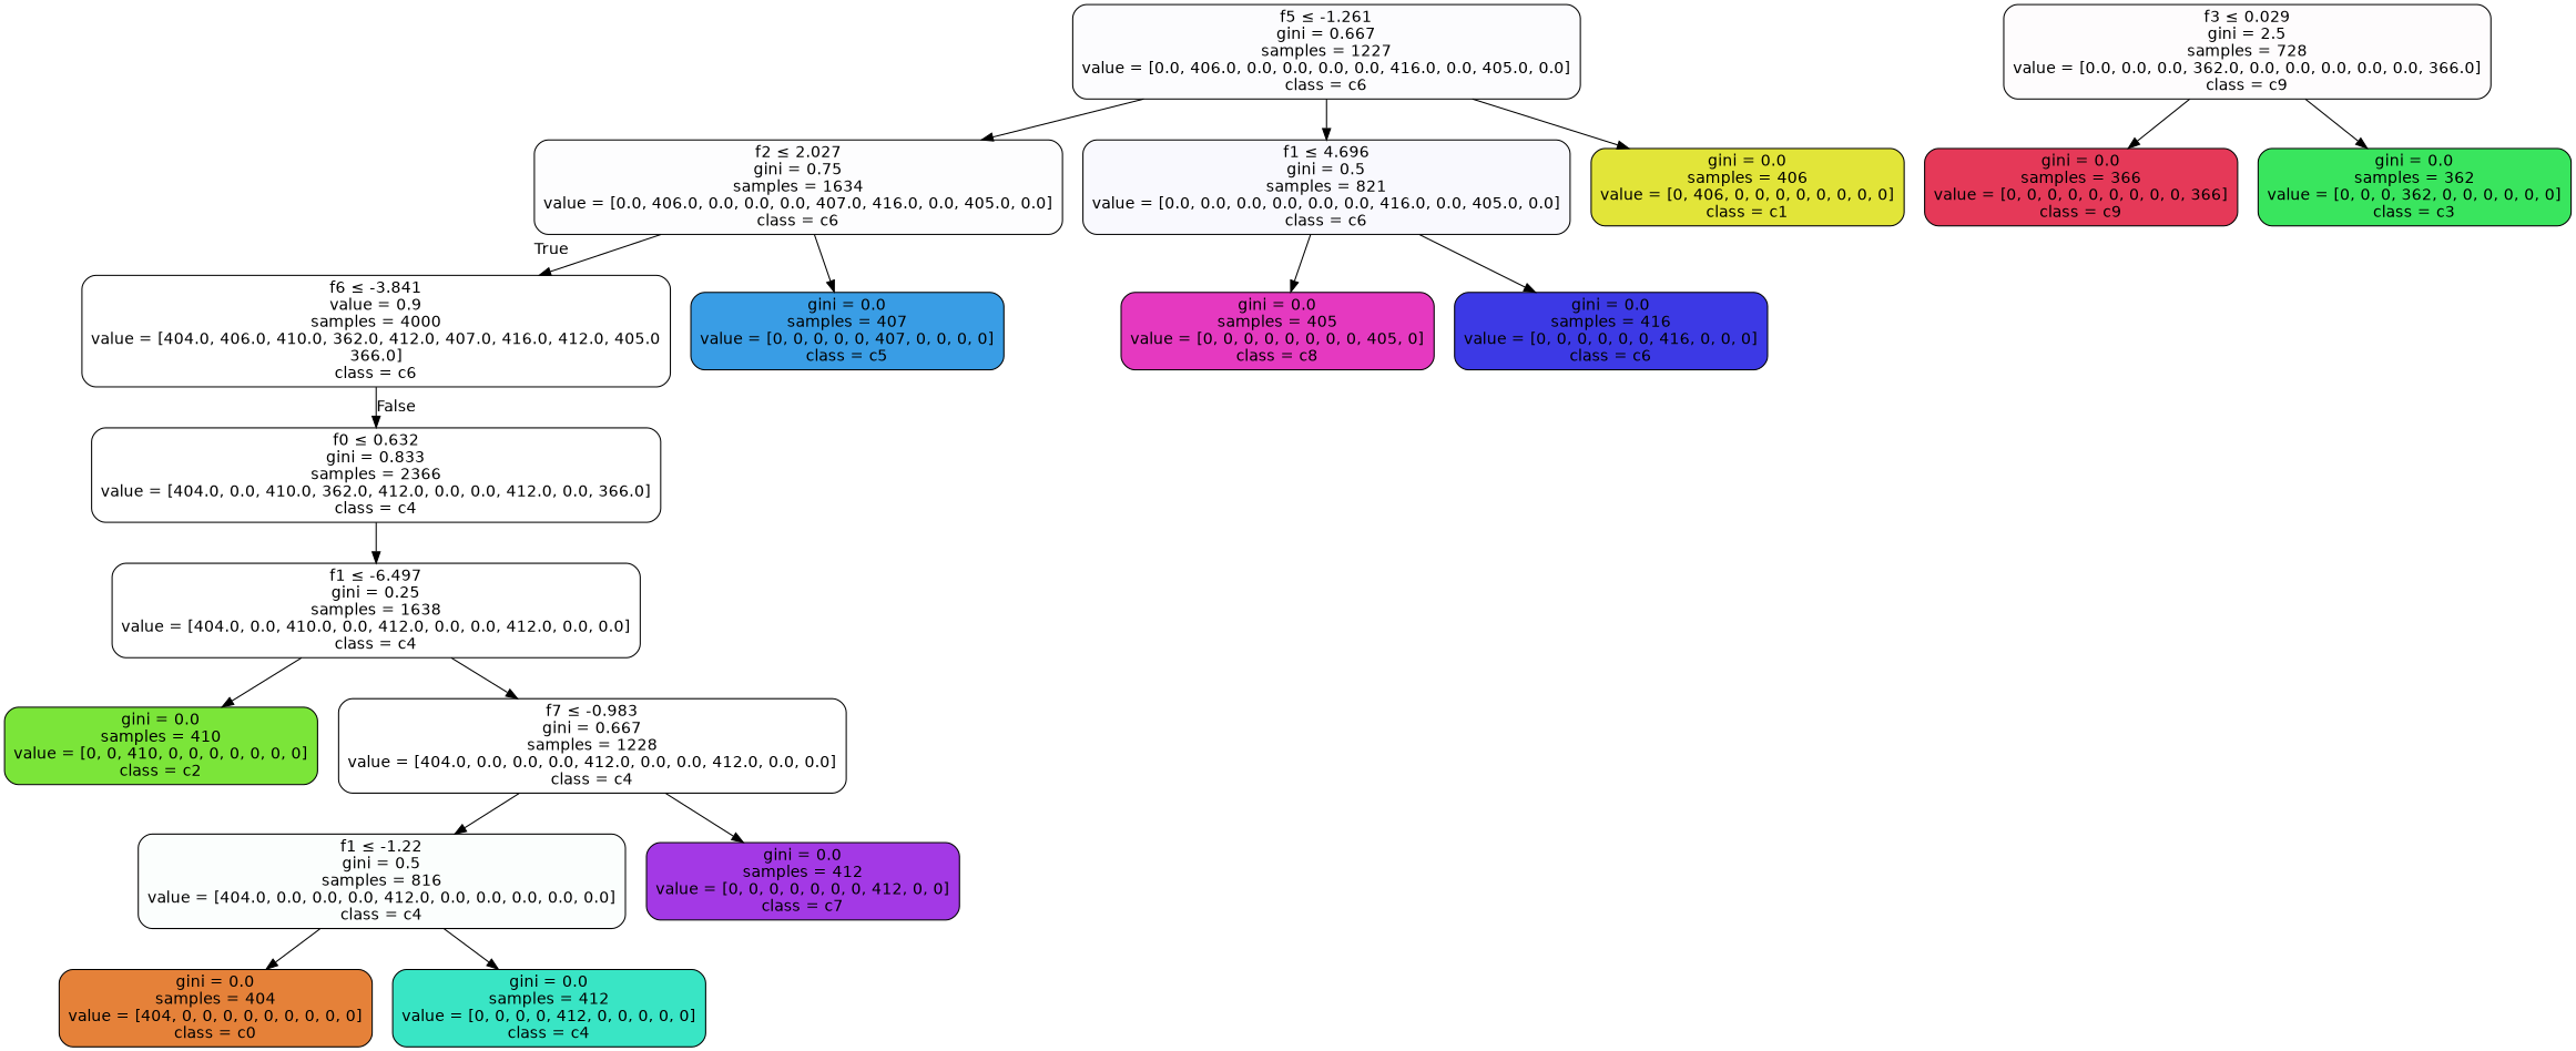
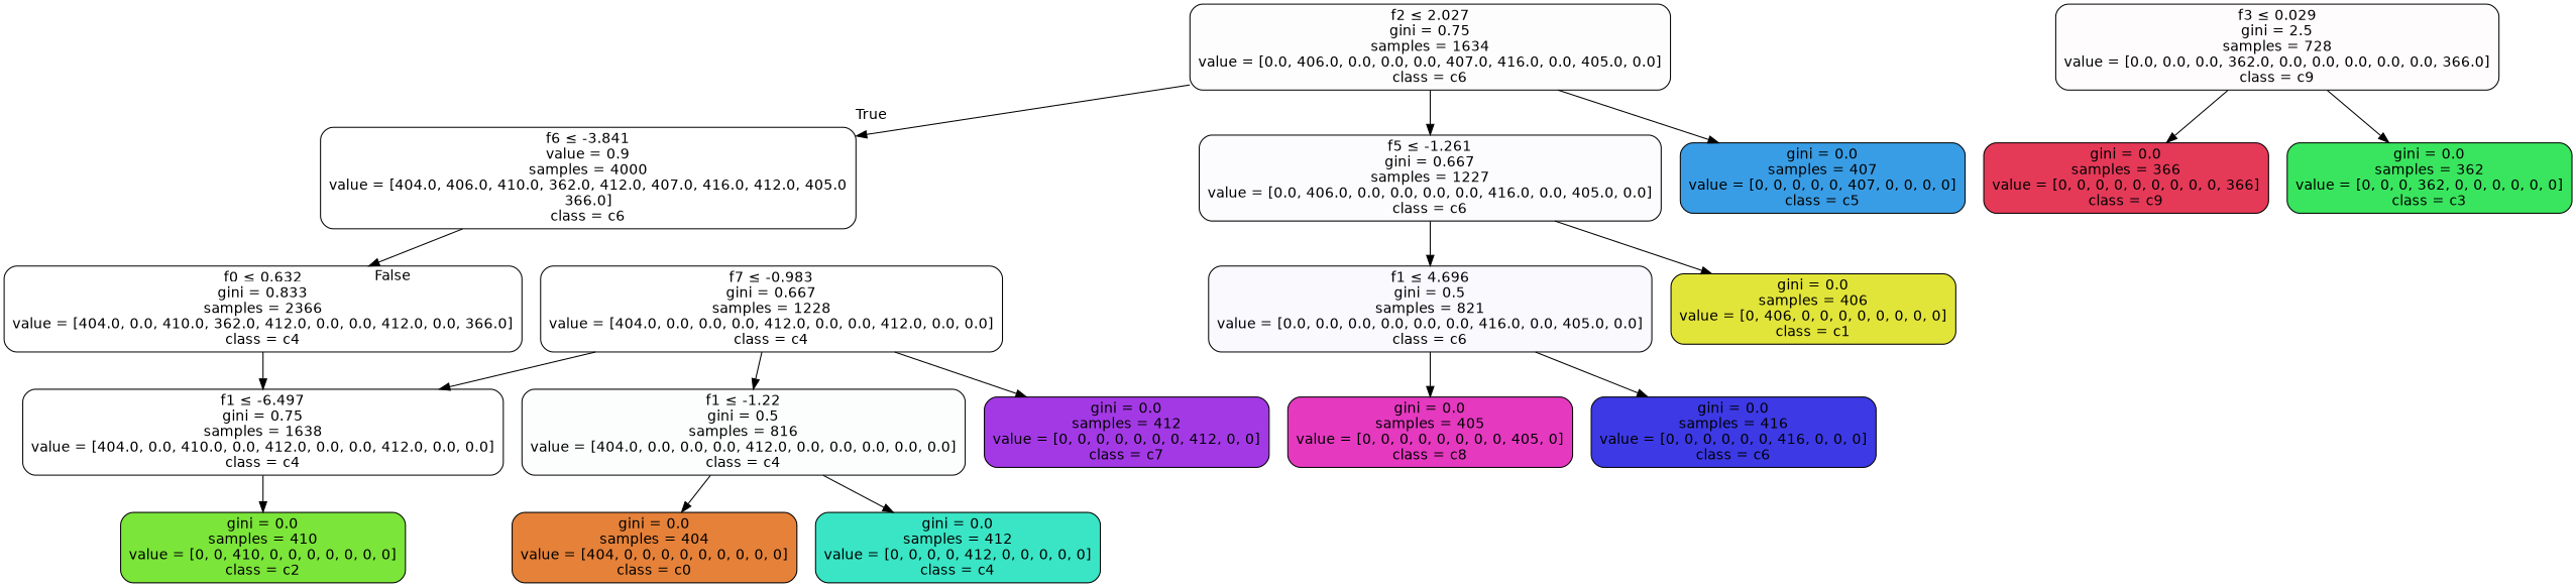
  digraph {
    node [color=black fillcolor="#39e5c500" fontname=helvetica shape=box style="filled, rounded"]
    edge [fontname=helvetica]
    n1 [fillcolor="#3c39e500" label=<f6 &le; -3.841<br/>value = 0.9<br/>samples = 4000<br/>value = [404.0, 406.0, 410.0, 362.0, 412.0, 407.0, 416.0, 412.0, 405.0<br/>366.0]<br/>class = c6>]
    n2 [label=<f0 &le; 0.632<br/>gini = 0.833<br/>samples = 2366<br/>value = [404.0, 0.0, 410.0, 362.0, 412.0, 0.0, 0.0, 412.0, 0.0, 366.0]<br/>class = c4>]
    n3 [fillcolor="#3c39e502" label=<f2 &le; 2.027<br/>gini = 0.75<br/>samples = 1634<br/>value = [0.0, 406.0, 0.0, 0.0, 0.0, 407.0, 416.0, 0.0, 405.0, 0.0]<br/>class = c6>]
    n4 [fillcolor="#3c39e503" label=<f5 &le; -1.261<br/>gini = 0.667<br/>samples = 1227<br/>value = [0.0, 406.0, 0.0, 0.0, 0.0, 0.0, 416.0, 0.0, 405.0, 0.0]<br/>class = c6>]
    n5 [fillcolor="#399de5ff" label=<gini = 0.0<br/>samples = 407<br/>value = [0, 0, 0, 0, 0, 407, 0, 0, 0, 0]<br/>class = c5>]
-   n6 [label=<f1 &le; -6.497<br/>gini = 0.25<br/>samples = 1638<br/>value = [404.0, 0.0, 410.0, 0.0, 412.0, 0.0, 0.0, 412.0, 0.0, 0.0]<br/>class = c4>]
+   n6 [label=<f1 &le; -6.497<br/>gini = 0.75<br/>samples = 1638<br/>value = [404.0, 0.0, 410.0, 0.0, 412.0, 0.0, 0.0, 412.0, 0.0, 0.0]<br/>class = c4>]
    n7 [fillcolor="#3c39e507" label=<f1 &le; 4.696<br/>gini = 0.5<br/>samples = 821<br/>value = [0.0, 0.0, 0.0, 0.0, 0.0, 0.0, 416.0, 0.0, 405.0, 0.0]<br/>class = c6>]
    n8 [fillcolor="#e2e539ff" label=<gini = 0.0<br/>samples = 406<br/>value = [0, 406, 0, 0, 0, 0, 0, 0, 0, 0]<br/>class = c1>]
    n9 [fillcolor="#e539c0ff" label=<gini = 0.0<br/>samples = 405<br/>value = [0, 0, 0, 0, 0, 0, 0, 0, 405, 0]<br/>class = c8>]
    n10 [fillcolor="#3c39e5ff" label=<gini = 0.0<br/>samples = 416<br/>value = [0, 0, 0, 0, 0, 0, 416, 0, 0, 0]<br/>class = c6>]
    n11 [fillcolor="#7be539ff" label=<gini = 0.0<br/>samples = 410<br/>value = [0, 0, 410, 0, 0, 0, 0, 0, 0, 0]<br/>class = c2>]
    n12 [label=<f7 &le; -0.983<br/>gini = 0.667<br/>samples = 1228<br/>value = [404.0, 0.0, 0.0, 0.0, 412.0, 0.0, 0.0, 412.0, 0.0, 0.0]<br/>class = c4>]
    n13 [fillcolor="#e5395803" label=<f3 &le; 0.029<br/>gini = 2.5<br/>samples = 728<br/>value = [0.0, 0.0, 0.0, 362.0, 0.0, 0.0, 0.0, 0.0, 0.0, 366.0]<br/>class = c9>]
    n14 [fillcolor="#e53958ff" label=<gini = 0.0<br/>samples = 366<br/>value = [0, 0, 0, 0, 0, 0, 0, 0, 0, 366]<br/>class = c9>]
    n15 [fillcolor="#39e55eff" label=<gini = 0.0<br/>samples = 362<br/>value = [0, 0, 0, 362, 0, 0, 0, 0, 0, 0]<br/>class = c3>]
    n16 [fillcolor="#39e5c505" label=<f1 &le; -1.22<br/>gini = 0.5<br/>samples = 816<br/>value = [404.0, 0.0, 0.0, 0.0, 412.0, 0.0, 0.0, 0.0, 0.0, 0.0]<br/>class = c4>]
    n17 [fillcolor="#a339e5ff" label=<gini = 0.0<br/>samples = 412<br/>value = [0, 0, 0, 0, 0, 0, 0, 412, 0, 0]<br/>class = c7>]
    n18 [fillcolor="#e58139ff" label=<gini = 0.0<br/>samples = 404<br/>value = [404, 0, 0, 0, 0, 0, 0, 0, 0, 0]<br/>class = c0>]
    n19 [fillcolor="#39e5c5ff" label=<gini = 0.0<br/>samples = 412<br/>value = [0, 0, 0, 0, 412, 0, 0, 0, 0, 0]<br/>class = c4>]
    n1 -> n2 [headlabel=False labelangle=-45 labeldistance=2.5]
    n2 -> n6
    n3 -> n1 [headlabel=True labelangle=45 labeldistance=2.5]
-   n4 -> n3
+   n3 -> n4
    n3 -> n5
    n4 -> n7
    n4 -> n8
    n6 -> n11
-   n6 -> n12
+   n12 -> n6
    n7 -> n9
    n7 -> n10
    n12 -> n16
    n12 -> n17
    n13 -> n14
    n13 -> n15
    n16 -> n18
    n16 -> n19
  }
